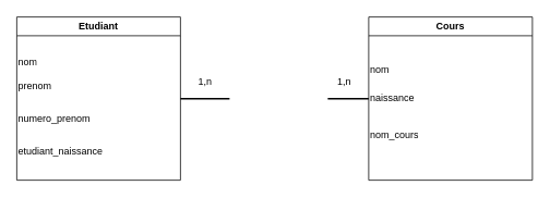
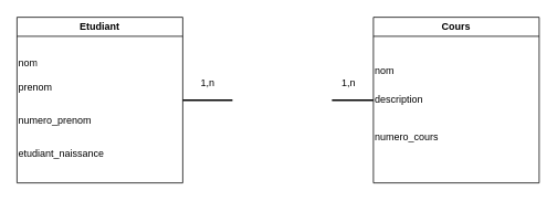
  <mxCell id="0" />
  <mxCell id="1" parent="0" />
  <mxCell id="2" value="Etudiant" style="swimlane;whiteSpace=wrap;html=1;" vertex="1" parent="1"><mxGeometry x="20" y="20" width="200" height="200" as="geometry" /></mxCell>
  <mxCell id="3" value="&lt;div&gt;nom&lt;/div&gt;" style="text;strokeColor=none;fillColor=none;html=1;whiteSpace=wrap;verticalAlign=middle;overflow=hidden;" vertex="1" parent="2"><mxGeometry y="30" width="200" height="50" as="geometry" /></mxCell>
  <mxCell id="4" value="&lt;div&gt;prenom&lt;/div&gt;" style="text;strokeColor=none;fillColor=none;html=1;whiteSpace=wrap;verticalAlign=middle;overflow=hidden;" vertex="1" parent="2"><mxGeometry y="60" width="200" height="50" as="geometry" /></mxCell>
  <mxCell id="5" value="numero_prenom" style="text;strokeColor=none;fillColor=none;html=1;whiteSpace=wrap;verticalAlign=middle;overflow=hidden;" vertex="1" parent="2"><mxGeometry y="100" width="200" height="50" as="geometry" /></mxCell>
  <mxCell id="6" value="etudiant_naissance" style="text;strokeColor=none;fillColor=none;html=1;whiteSpace=wrap;verticalAlign=middle;overflow=hidden;" vertex="1" parent="2"><mxGeometry y="140" width="200" height="50" as="geometry" /></mxCell>
  <mxCell id="7" value="Cours" style="swimlane;whiteSpace=wrap;html=1;" vertex="1" parent="1"><mxGeometry x="450" y="20" width="200" height="200" as="geometry" /></mxCell>
  <mxCell id="8" value="&lt;div&gt;nom&lt;/div&gt;" style="text;strokeColor=none;fillColor=none;html=1;whiteSpace=wrap;verticalAlign=middle;overflow=hidden;" vertex="1" parent="7"><mxGeometry y="40" width="200" height="50" as="geometry" /></mxCell>
- <mxCell id="9" value="&lt;div&gt;naissance&lt;/div&gt;" style="text;strokeColor=none;fillColor=none;html=1;whiteSpace=wrap;verticalAlign=middle;overflow=hidden;" vertex="1" parent="7"><mxGeometry y="75" width="200" height="50" as="geometry" /></mxCell>
- <mxCell id="10" value="&lt;div&gt;nom_cours&lt;/div&gt;" style="text;strokeColor=none;fillColor=none;html=1;whiteSpace=wrap;verticalAlign=middle;overflow=hidden;" vertex="1" parent="7"><mxGeometry y="120" width="200" height="50" as="geometry" /></mxCell>
+ <mxCell id="9" value="&lt;div&gt;description&lt;/div&gt;" style="text;strokeColor=none;fillColor=none;html=1;whiteSpace=wrap;verticalAlign=middle;overflow=hidden;" vertex="1" parent="7"><mxGeometry y="75" width="200" height="50" as="geometry" /></mxCell>
+ <mxCell id="10" value="&lt;div&gt;numero_cours&lt;/div&gt;" style="text;strokeColor=none;fillColor=none;html=1;whiteSpace=wrap;verticalAlign=middle;overflow=hidden;" vertex="1" parent="7"><mxGeometry y="120" width="200" height="50" as="geometry" /></mxCell>
  <mxCell id="11" value="" style="line;strokeWidth=2;html=1;" vertex="1" parent="1"><mxGeometry x="220" y="115" width="60" height="10" as="geometry" /></mxCell>
  <mxCell id="12" value="" style="line;strokeWidth=2;html=1;" vertex="1" parent="1"><mxGeometry x="400" y="115" width="50" height="10" as="geometry" /></mxCell>
  <mxCell id="13" value="1,n" style="text;html=1;align=center;verticalAlign=middle;resizable=0;points=[];autosize=1;strokeColor=none;fillColor=none;" vertex="1" parent="1"><mxGeometry x="230" y="85" width="40" height="30" as="geometry" /></mxCell>
  <mxCell id="14" value="1,n" style="text;html=1;align=center;verticalAlign=middle;resizable=0;points=[];autosize=1;strokeColor=none;fillColor=none;" vertex="1" parent="1"><mxGeometry x="400" y="85" width="40" height="30" as="geometry" /></mxCell>
